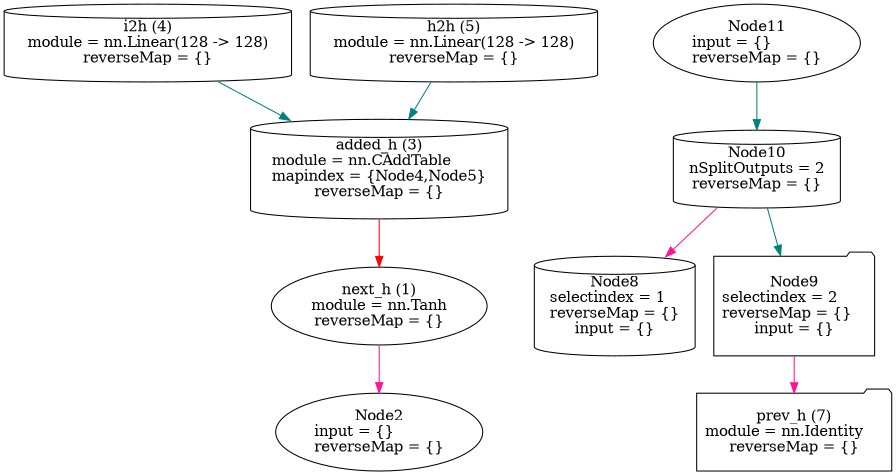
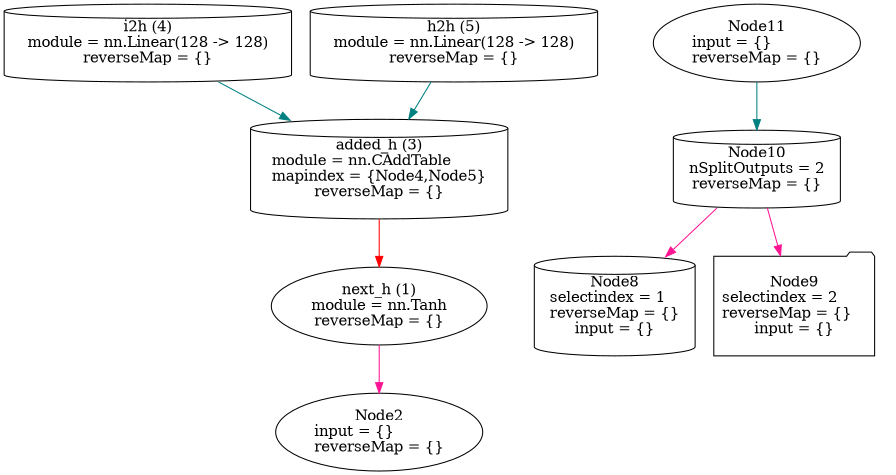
  digraph {
    node [shape=cylinder]
    edge [color=teal]
    n1 [height=1.041 label="next_h (1)\nmodule = nn.Tanh\lreverseMap = {}" shape=ellipse width=2.3354]
    n2 [height=1.041 label="Node2\ninput = {}\lreverseMap = {}" shape=ellipse width=2.1497]
    n3 [height=1.3356 label="added_h (3)\nmodule = nn.CAddTable\lmapindex = {Node4,Node5}\lreverseMap = {}" width=3.4507]
    n4 [height=1.041 label="i2h (4)\nmodule = nn.Linear(128 -> 128)\lreverseMap = {}" width=3.8416]
    n5 [height=1.041 label="h2h (5)\nmodule = nn.Linear(128 -> 128)\lreverseMap = {}" width=3.8416]
-   n6 [height=1.041 label="prev_h (7)\nmodule = nn.Identity\lreverseMap = {}" shape=folder width=2.6117]
    n7 [height=1.3356 label="Node8\nselectindex = 1\lreverseMap = {}\linput = {}" width=2.1497]
    n8 [height=1.3356 label="Node9\nselectindex = 2\lreverseMap = {}\linput = {}" shape=folder width=2.1497]
    n9 [height=1.041 label="Node10\nnSplitOutputs = 2\lreverseMap = {}" width=2.2307]
    n10 [height=1.041 label="Node11\ninput = {}\lreverseMap = {}" shape=ellipse width=2.1497]
    n1 -> n2 [color=deeppink]
    n3 -> n1 [color=red]
    n4 -> n3
    n5 -> n3
-   n8 -> n6 [color=deeppink]
    n9 -> n7 [color=deeppink]
-   n9 -> n8
+   n9 -> n8 [color=deeppink]
    n10 -> n9
  }
